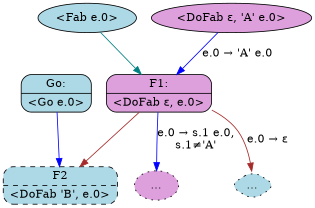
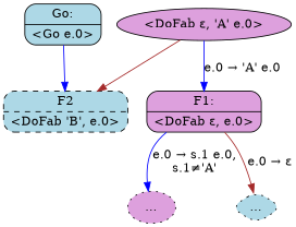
  digraph {
    node [fillcolor=lightblue shape=record style="rounded,filled"]
    edge [color=blue]
    n1 [label="{Go:|\<Go e.0\>}"]
    n2 [label="{F2|\<DoFab 'B', e.0\>}" style="rounded,dashed,filled"]
-   n3 [label="<Fab e.0>" shape=ellipse]
    n4 [fillcolor=plum label="{F1:|\<DoFab ε, e.0\>}"]
    n5 [fillcolor=plum label="…" shape=ellipse style="rounded,dotted,filled"]
    n6 [label="…" shape=diamond style="rounded,dotted,filled"]
    n7 [fillcolor=plum label="<DoFab ε, 'A' e.0>" shape=ellipse]
    n1 -> n2
-   n3 -> n4 [color=teal]
    n4 -> n5 [label="e.0 → s.1 e.0,\ns.1≠'A'"]
    n4 -> n6 [color=brown label="e.0 → ε"]
-   n4 -> n2 [color=brown]
+   n7 -> n2 [color=brown]
    n7 -> n4 [label="e.0 → 'A' e.0"]
  }
